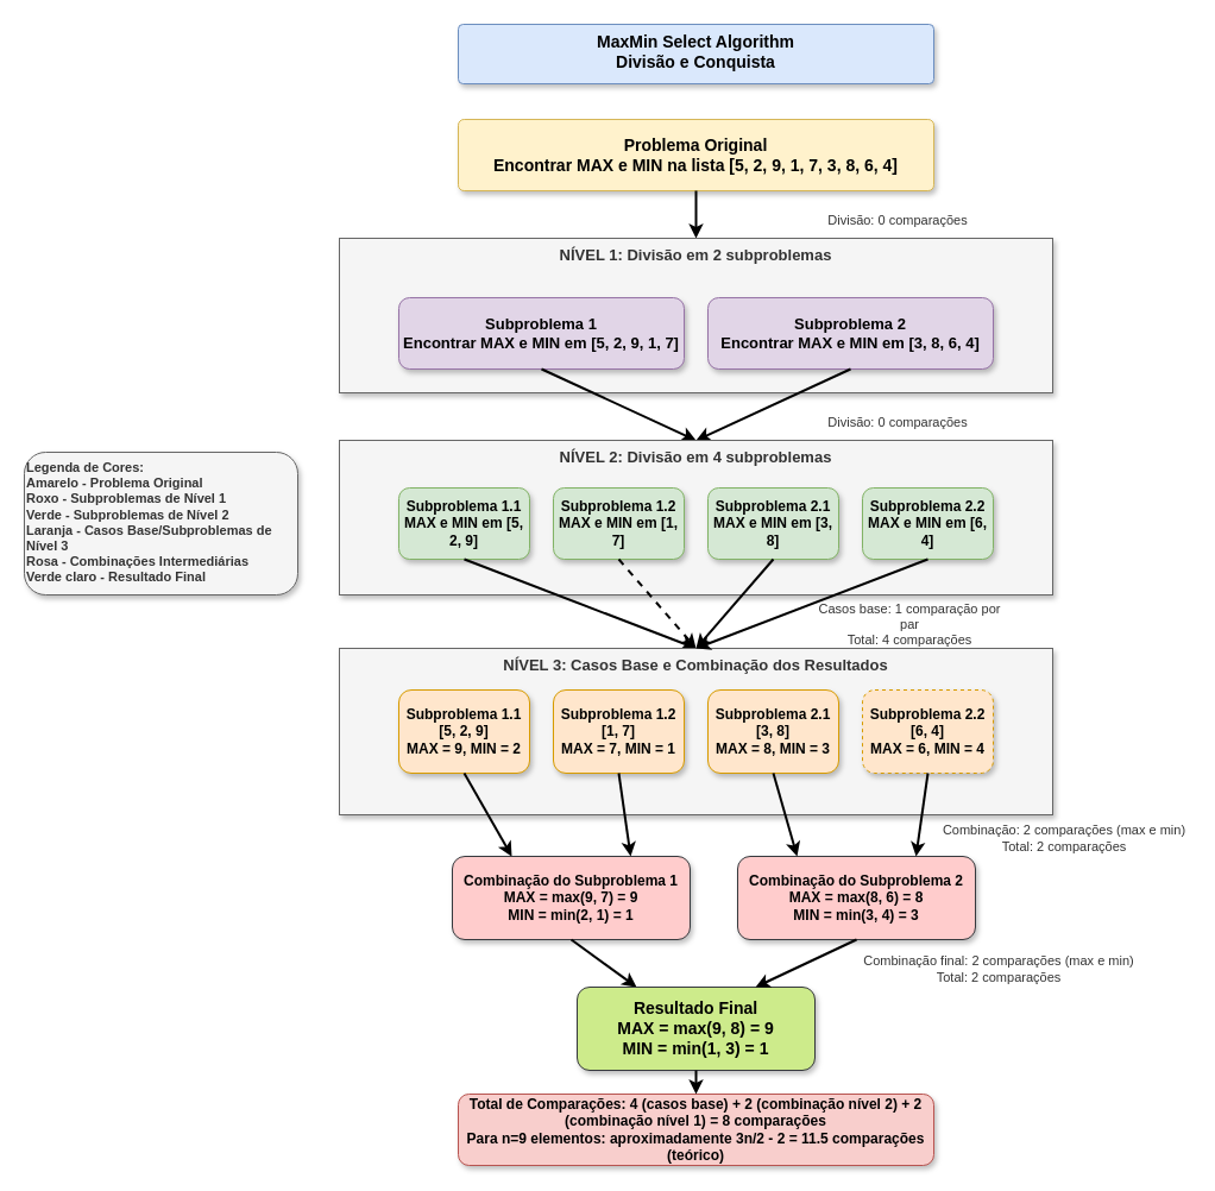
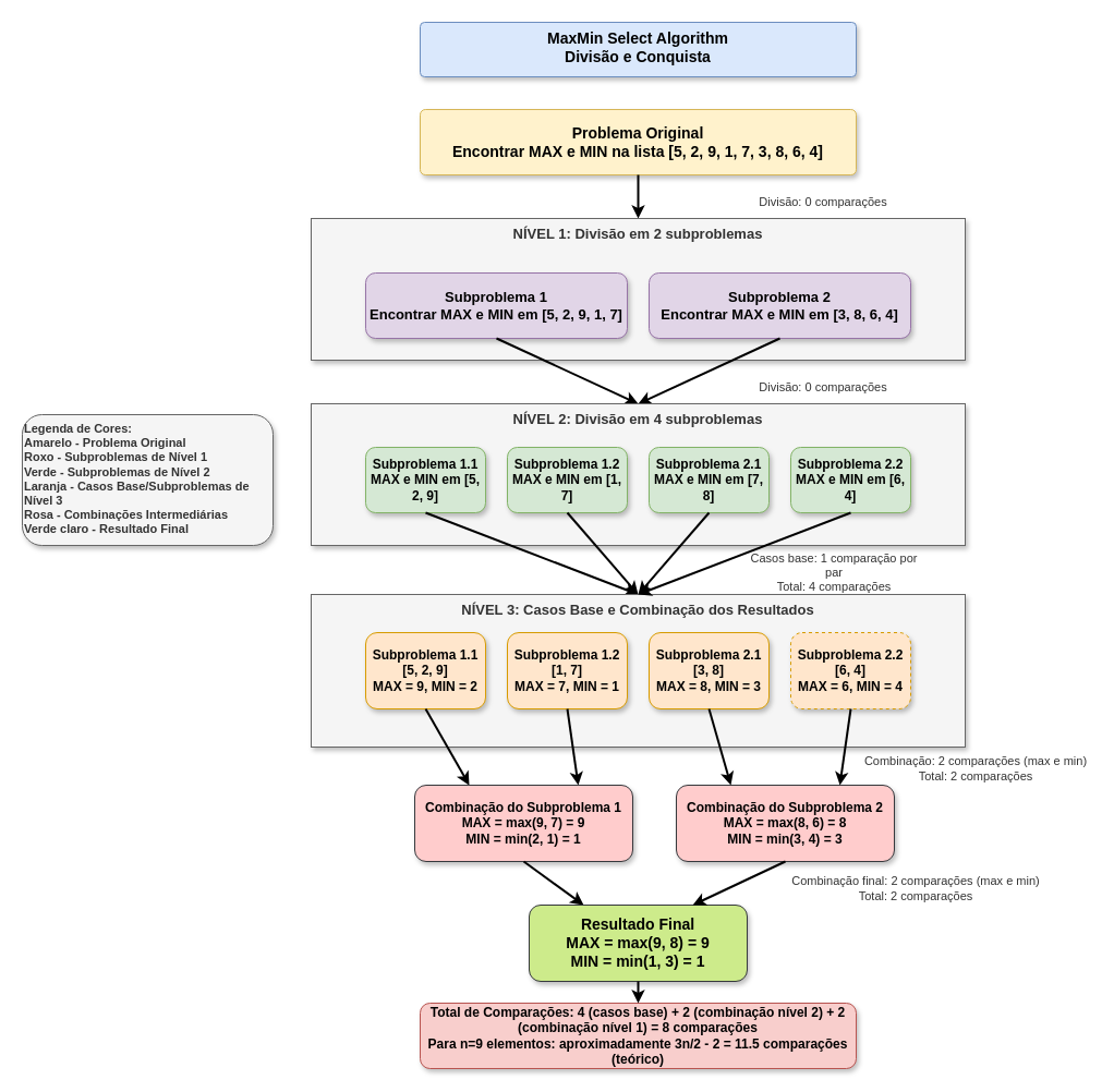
  <mxCell id="0" />
  <mxCell id="1" parent="0" />
  <mxCell id="2" value="MaxMin Select Algorithm&#10;Divisão e Conquista" style="rounded=1;whiteSpace=wrap;html=1;fillColor=#dae8fc;strokeColor=#6c8ebf;shadow=1;fontSize=14;align=center;arcSize=8;verticalAlign=top;fontStyle=1" parent="1" vertex="1"><mxGeometry x="385" y="20" width="400" height="50" as="geometry" /></mxCell>
  <mxCell id="3" value="Problema Original&#10;Encontrar MAX e MIN na lista [5, 2, 9, 1, 7, 3, 8, 6, 4]" style="rounded=1;whiteSpace=wrap;html=1;fillColor=#fff2cc;strokeColor=#d6b656;shadow=1;fontSize=14;align=center;arcSize=8;fontStyle=1" parent="1" vertex="1"><mxGeometry x="385" y="100" width="400" height="60" as="geometry" /></mxCell>
  <mxCell id="4" value="" style="endArrow=classic;html=1;rounded=0;exitX=0.5;exitY=1;exitDx=0;exitDy=0;entryX=0.5;entryY=0;entryDx=0;entryDy=0;strokeWidth=2;" parent="1" source="3" target="5" edge="1"><mxGeometry width="50" height="50" relative="1" as="geometry"><mxPoint x="560" y="420" as="sourcePoint" /><mxPoint x="585" y="200" as="targetPoint" /></mxGeometry></mxCell>
  <mxCell id="5" value="NÍVEL 1: Divisão em 2 subproblemas" style="rounded=0;whiteSpace=wrap;html=1;fillColor=#f5f5f5;strokeColor=#666666;shadow=1;fontSize=13;fontColor=#333333;verticalAlign=top;fontStyle=1" parent="1" vertex="1"><mxGeometry x="285" y="200" width="600" height="130" as="geometry" /></mxCell>
  <mxCell id="6" value="Subproblema 1&#10;Encontrar MAX e MIN em [5, 2, 9, 1, 7]" style="rounded=1;whiteSpace=wrap;html=1;fillColor=#e1d5e7;strokeColor=#9673a6;shadow=1;fontSize=13;fontStyle=1" parent="1" vertex="1"><mxGeometry x="335" y="250" width="240" height="60" as="geometry" /></mxCell>
  <mxCell id="7" value="Subproblema 2&#10;Encontrar MAX e MIN em [3, 8, 6, 4]" style="rounded=1;whiteSpace=wrap;html=1;fillColor=#e1d5e7;strokeColor=#9673a6;shadow=1;fontSize=13;fontStyle=1" parent="1" vertex="1"><mxGeometry x="595" y="250" width="240" height="60" as="geometry" /></mxCell>
  <mxCell id="8" value="" style="endArrow=classic;html=1;rounded=0;exitX=0.5;exitY=1;exitDx=0;exitDy=0;entryX=0.5;entryY=0;entryDx=0;entryDy=0;strokeWidth=2;" parent="1" source="6" target="10" edge="1"><mxGeometry width="50" height="50" relative="1" as="geometry"><mxPoint x="560" y="420" as="sourcePoint" /><mxPoint x="455" y="360" as="targetPoint" /></mxGeometry></mxCell>
  <mxCell id="9" value="" style="endArrow=classic;html=1;rounded=0;exitX=0.5;exitY=1;exitDx=0;exitDy=0;entryX=0.5;entryY=0;entryDx=0;entryDy=0;strokeWidth=2;" parent="1" source="7" target="10" edge="1"><mxGeometry width="50" height="50" relative="1" as="geometry"><mxPoint x="560" y="420" as="sourcePoint" /><mxPoint x="715" y="360" as="targetPoint" /></mxGeometry></mxCell>
  <mxCell id="10" value="NÍVEL 2: Divisão em 4 subproblemas" style="rounded=0;whiteSpace=wrap;html=1;fillColor=#f5f5f5;strokeColor=#666666;shadow=1;fontSize=13;fontColor=#333333;verticalAlign=top;fontStyle=1" parent="1" vertex="1"><mxGeometry x="285" y="370" width="600" height="130" as="geometry" /></mxCell>
  <mxCell id="11" value="Subproblema 1.1&#10;MAX e MIN em [5, 2, 9]" style="rounded=1;whiteSpace=wrap;html=1;fillColor=#d5e8d4;strokeColor=#82b366;shadow=1;fontSize=12;fontStyle=1" parent="1" vertex="1"><mxGeometry x="335" y="410" width="110" height="60" as="geometry" /></mxCell>
  <mxCell id="12" value="Subproblema 1.2&#10;MAX e MIN em [1, 7]" style="rounded=1;whiteSpace=wrap;html=1;fillColor=#d5e8d4;strokeColor=#82b366;shadow=1;fontSize=12;fontStyle=1" parent="1" vertex="1"><mxGeometry x="465" y="410" width="110" height="60" as="geometry" /></mxCell>
- <mxCell id="13" value="Subproblema 2.1&#10;MAX e MIN em [3, 8]" style="rounded=1;whiteSpace=wrap;html=1;fillColor=#d5e8d4;strokeColor=#82b366;shadow=1;fontSize=12;fontStyle=1" parent="1" vertex="1"><mxGeometry x="595" y="410" width="110" height="60" as="geometry" /></mxCell>
+ <mxCell id="13" value="Subproblema 2.1&#10;MAX e MIN em [7, 8]" style="rounded=1;whiteSpace=wrap;html=1;fillColor=#d5e8d4;strokeColor=#82b366;shadow=1;fontSize=12;fontStyle=1" parent="1" vertex="1"><mxGeometry x="595" y="410" width="110" height="60" as="geometry" /></mxCell>
  <mxCell id="14" value="Subproblema 2.2&#10;MAX e MIN em [6, 4]" style="rounded=1;whiteSpace=wrap;html=1;fillColor=#d5e8d4;strokeColor=#82b366;shadow=1;fontSize=12;fontStyle=1" parent="1" vertex="1"><mxGeometry x="725" y="410" width="110" height="60" as="geometry" /></mxCell>
  <mxCell id="15" value="" style="endArrow=classic;html=1;rounded=0;exitX=0.5;exitY=1;exitDx=0;exitDy=0;entryX=0.5;entryY=0;entryDx=0;entryDy=0;strokeWidth=2;" parent="1" source="11" target="18" edge="1"><mxGeometry width="50" height="50" relative="1" as="geometry"><mxPoint x="560" y="550" as="sourcePoint" /><mxPoint x="390" y="530" as="targetPoint" /></mxGeometry></mxCell>
- <mxCell id="16" value="" style="endArrow=classic;html=1;rounded=0;exitX=0.5;exitY=1;exitDx=0;exitDy=0;strokeWidth=2;entryX=0.5;entryY=0;entryDx=0;entryDy=0;dashed=1;" parent="1" source="12" target="18" edge="1"><mxGeometry width="50" height="50" relative="1" as="geometry"><mxPoint x="560" y="550" as="sourcePoint" /><mxPoint x="520" y="530" as="targetPoint" /></mxGeometry></mxCell>
+ <mxCell id="16" value="" style="endArrow=classic;html=1;rounded=0;exitX=0.5;exitY=1;exitDx=0;exitDy=0;strokeWidth=2;entryX=0.5;entryY=0;entryDx=0;entryDy=0;" parent="1" source="12" target="18" edge="1"><mxGeometry width="50" height="50" relative="1" as="geometry"><mxPoint x="560" y="550" as="sourcePoint" /><mxPoint x="520" y="530" as="targetPoint" /></mxGeometry></mxCell>
  <mxCell id="17" value="" style="endArrow=classic;html=1;rounded=0;exitX=0.5;exitY=1;exitDx=0;exitDy=0;entryX=0.5;entryY=0;entryDx=0;entryDy=0;strokeWidth=2;" parent="1" source="13" target="18" edge="1"><mxGeometry width="50" height="50" relative="1" as="geometry"><mxPoint x="560" y="550" as="sourcePoint" /><mxPoint x="640" y="530" as="targetPoint" /></mxGeometry></mxCell>
  <mxCell id="18" value="NÍVEL 3: Casos Base e Combinação dos Resultados" style="rounded=0;whiteSpace=wrap;html=1;fillColor=#f5f5f5;strokeColor=#666666;shadow=1;fontSize=13;fontColor=#333333;verticalAlign=top;fontStyle=1" parent="1" vertex="1"><mxGeometry x="285" y="545" width="600" height="140" as="geometry" /></mxCell>
  <mxCell id="19" value="" style="endArrow=classic;html=1;rounded=0;exitX=0.5;exitY=1;exitDx=0;exitDy=0;entryX=0.5;entryY=0;entryDx=0;entryDy=0;strokeWidth=2;" parent="1" source="14" target="18" edge="1"><mxGeometry width="50" height="50" relative="1" as="geometry"><mxPoint x="560" y="550" as="sourcePoint" /><mxPoint x="780" y="530" as="targetPoint" /></mxGeometry></mxCell>
  <mxCell id="20" value="Subproblema 1.1&#10;[5, 2, 9]&#10;MAX = 9, MIN = 2" style="rounded=1;whiteSpace=wrap;html=1;fillColor=#ffe6cc;strokeColor=#d79b00;shadow=1;fontSize=12;fontStyle=1" parent="1" vertex="1"><mxGeometry x="335" y="580" width="110" height="70" as="geometry" /></mxCell>
  <mxCell id="21" value="Subproblema 1.2&#10;[1, 7]&#10;MAX = 7, MIN = 1" style="rounded=1;whiteSpace=wrap;html=1;fillColor=#ffe6cc;strokeColor=#d79b00;shadow=1;fontSize=12;fontStyle=1" parent="1" vertex="1"><mxGeometry x="465" y="580" width="110" height="70" as="geometry" /></mxCell>
  <mxCell id="22" value="Subproblema 2.1&#10;[3, 8]&#10;MAX = 8, MIN = 3" style="rounded=1;whiteSpace=wrap;html=1;fillColor=#ffe6cc;strokeColor=#d79b00;shadow=1;fontSize=12;fontStyle=1" parent="1" vertex="1"><mxGeometry x="595" y="580" width="110" height="70" as="geometry" /></mxCell>
  <mxCell id="23" value="Subproblema 2.2&#10;[6, 4]&#10;MAX = 6, MIN = 4" style="rounded=1;whiteSpace=wrap;html=1;fillColor=#ffe6cc;strokeColor=#d79b00;shadow=1;fontSize=12;fontStyle=1;dashed=1;" parent="1" vertex="1"><mxGeometry x="725" y="580" width="110" height="70" as="geometry" /></mxCell>
  <mxCell id="24" value="" style="endArrow=classic;html=1;rounded=0;exitX=0.5;exitY=1;exitDx=0;exitDy=0;entryX=0.25;entryY=0;entryDx=0;entryDy=0;strokeWidth=2;" parent="1" source="20" target="26" edge="1"><mxGeometry width="50" height="50" relative="1" as="geometry"><mxPoint x="560" y="550" as="sourcePoint" /><mxPoint x="390" y="700" as="targetPoint" /></mxGeometry></mxCell>
  <mxCell id="25" value="" style="endArrow=classic;html=1;rounded=0;exitX=0.5;exitY=1;exitDx=0;exitDy=0;entryX=0.75;entryY=0;entryDx=0;entryDy=0;strokeWidth=2;" parent="1" source="21" target="26" edge="1"><mxGeometry width="50" height="50" relative="1" as="geometry"><mxPoint x="560" y="550" as="sourcePoint" /><mxPoint x="478" y="700" as="targetPoint" /></mxGeometry></mxCell>
  <mxCell id="26" value="Combinação do Subproblema 1&#10;MAX = max(9, 7) = 9&#10;MIN = min(2, 1) = 1" style="rounded=1;whiteSpace=wrap;html=1;fillColor=#ffcccc;strokeColor=#36393d;shadow=1;fontSize=12;fontStyle=1" parent="1" vertex="1"><mxGeometry x="380" y="720" width="200" height="70" as="geometry" /></mxCell>
  <mxCell id="27" value="Combinação do Subproblema 2&#10;MAX = max(8, 6) = 8&#10;MIN = min(3, 4) = 3" style="rounded=1;whiteSpace=wrap;html=1;fillColor=#ffcccc;strokeColor=#36393d;shadow=1;fontSize=12;fontStyle=1" parent="1" vertex="1"><mxGeometry x="620" y="720" width="200" height="70" as="geometry" /></mxCell>
  <mxCell id="28" value="" style="endArrow=classic;html=1;rounded=0;exitX=0.5;exitY=1;exitDx=0;exitDy=0;entryX=0.25;entryY=0;entryDx=0;entryDy=0;strokeWidth=2;" parent="1" source="22" target="27" edge="1"><mxGeometry width="50" height="50" relative="1" as="geometry"><mxPoint x="560" y="550" as="sourcePoint" /><mxPoint x="660" y="700" as="targetPoint" /></mxGeometry></mxCell>
  <mxCell id="29" value="" style="endArrow=classic;html=1;rounded=0;exitX=0.5;exitY=1;exitDx=0;exitDy=0;entryX=0.75;entryY=0;entryDx=0;entryDy=0;strokeWidth=2;" parent="1" source="23" target="27" edge="1"><mxGeometry width="50" height="50" relative="1" as="geometry"><mxPoint x="560" y="550" as="sourcePoint" /><mxPoint x="780" y="700" as="targetPoint" /></mxGeometry></mxCell>
  <mxCell id="30" value="" style="endArrow=classic;html=1;rounded=0;exitX=0.5;exitY=1;exitDx=0;exitDy=0;entryX=0.25;entryY=0;entryDx=0;entryDy=0;strokeWidth=2;" parent="1" source="26" target="31" edge="1"><mxGeometry width="50" height="50" relative="1" as="geometry"><mxPoint x="560" y="750" as="sourcePoint" /><mxPoint x="480" y="830" as="targetPoint" /></mxGeometry></mxCell>
  <mxCell id="31" value="Resultado Final&#10;MAX = max(9, 8) = 9&#10;MIN = min(1, 3) = 1" style="rounded=1;whiteSpace=wrap;html=1;fillColor=#cdeb8b;strokeColor=#36393d;shadow=1;fontSize=14;fontStyle=1" parent="1" vertex="1"><mxGeometry x="485" y="830" width="200" height="70" as="geometry" /></mxCell>
  <mxCell id="32" value="" style="endArrow=classic;html=1;rounded=0;exitX=0.5;exitY=1;exitDx=0;exitDy=0;entryX=0.75;entryY=0;entryDx=0;entryDy=0;strokeWidth=2;" parent="1" source="27" target="31" edge="1"><mxGeometry width="50" height="50" relative="1" as="geometry"><mxPoint x="560" y="750" as="sourcePoint" /><mxPoint x="690" y="830" as="targetPoint" /></mxGeometry></mxCell>
  <mxCell id="33" value="Divisão: 0 comparações" style="text;html=1;strokeColor=none;fillColor=none;align=center;verticalAlign=middle;whiteSpace=wrap;rounded=0;shadow=1;fontSize=11;fontColor=#333333;" parent="1" vertex="1"><mxGeometry x="690" y="170" width="130" height="30" as="geometry" /></mxCell>
  <mxCell id="34" value="Divisão: 0 comparações" style="text;html=1;strokeColor=none;fillColor=none;align=center;verticalAlign=middle;whiteSpace=wrap;rounded=0;shadow=1;fontSize=11;fontColor=#333333;" parent="1" vertex="1"><mxGeometry x="690" y="340" width="130" height="30" as="geometry" /></mxCell>
  <mxCell id="35" value="Casos base: 1 comparação por par&#10;Total: 4 comparações" style="text;html=1;strokeColor=none;fillColor=none;align=center;verticalAlign=middle;whiteSpace=wrap;rounded=0;shadow=1;fontSize=11;fontColor=#333333;" parent="1" vertex="1"><mxGeometry x="680" y="510" width="170" height="30" as="geometry" /></mxCell>
  <mxCell id="36" value="Combinação: 2 comparações (max e min)&#10;Total: 2 comparações" style="text;html=1;strokeColor=none;fillColor=none;align=center;verticalAlign=middle;whiteSpace=wrap;rounded=0;shadow=1;fontSize=11;fontColor=#333333;" parent="1" vertex="1"><mxGeometry x="790" y="690" width="210" height="30" as="geometry" /></mxCell>
  <mxCell id="37" value="Combinação final: 2 comparações (max e min)&#10;Total: 2 comparações" style="text;html=1;strokeColor=none;fillColor=none;align=center;verticalAlign=middle;whiteSpace=wrap;rounded=0;shadow=1;fontSize=11;fontColor=#333333;" parent="1" vertex="1"><mxGeometry x="725" y="800" width="230" height="30" as="geometry" /></mxCell>
  <mxCell id="38" value="Total de Comparações: 4 (casos base) + 2 (combinação nível 2) + 2 (combinação nível 1) = 8 comparações&#10;Para n=9 elementos: aproximadamente 3n/2 - 2 = 11.5 comparações (teórico)" style="rounded=1;whiteSpace=wrap;html=1;fillColor=#f8cecc;strokeColor=#b85450;shadow=1;fontSize=12;verticalAlign=middle;align=center;fontStyle=1" parent="1" vertex="1"><mxGeometry x="385" y="920" width="400" height="60" as="geometry" /></mxCell>
  <mxCell id="39" value="" style="endArrow=classic;html=1;rounded=0;exitX=0.5;exitY=1;exitDx=0;exitDy=0;entryX=0.5;entryY=0;entryDx=0;entryDy=0;strokeWidth=2;" parent="1" source="31" target="38" edge="1"><mxGeometry width="50" height="50" relative="1" as="geometry"><mxPoint x="560" y="750" as="sourcePoint" /><mxPoint x="610" y="800" as="targetPoint" /></mxGeometry></mxCell>
  <mxCell id="40" value="Legenda de Cores:&#10;Amarelo - Problema Original&#10;Roxo - Subproblemas de Nível 1&#10;Verde - Subproblemas de Nível 2&#10;Laranja - Casos Base/Subproblemas de Nível 3&#10;Rosa - Combinações Intermediárias&#10;Verde claro - Resultado Final" style="rounded=1;whiteSpace=wrap;html=1;fillColor=#f5f5f5;strokeColor=#666666;shadow=1;fontSize=11;align=left;verticalAlign=top;fontColor=#333333;fontStyle=1" parent="1" vertex="1"><mxGeometry x="20" y="380" width="230" height="120" as="geometry" /></mxCell>
